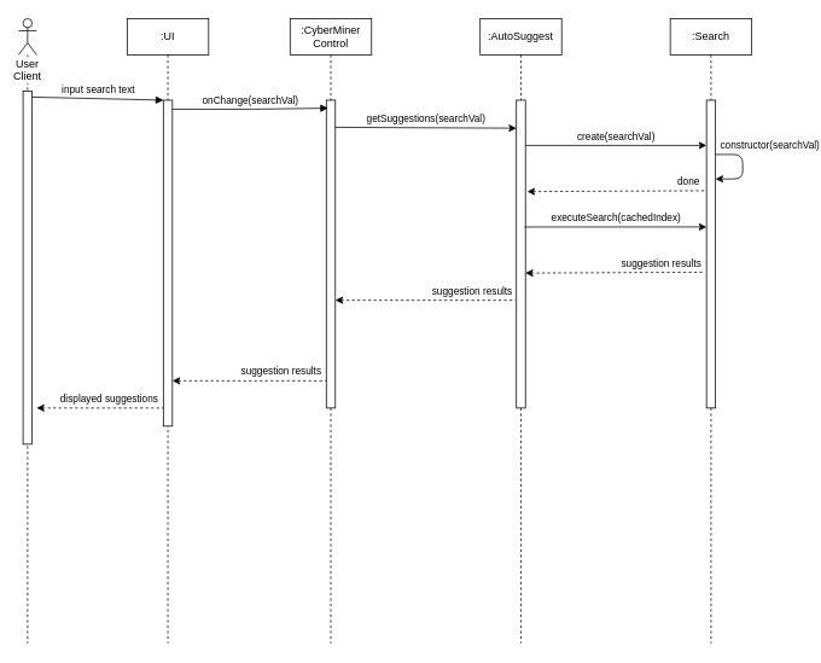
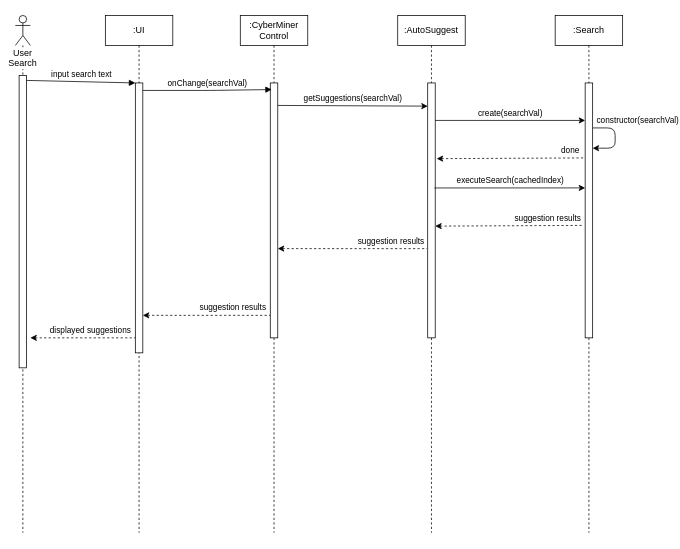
  <mxCell id="0" />
  <mxCell id="1" parent="0" />
  <mxCell id="2" value=":UI" style="shape=umlLifeline;perimeter=lifelinePerimeter;whiteSpace=wrap;html=1;container=1;collapsible=0;recursiveResize=0;outlineConnect=0;" parent="1" vertex="1"><mxGeometry x="140" y="20" width="90" height="690" as="geometry" /></mxCell>
  <mxCell id="3" value="" style="html=1;points=[];perimeter=orthogonalPerimeter;" parent="2" vertex="1"><mxGeometry x="40" y="90" width="10" height="360" as="geometry" /></mxCell>
- <mxCell id="4" value="User Client" style="shape=umlLifeline;participant=umlActor;perimeter=lifelinePerimeter;whiteSpace=wrap;html=1;container=1;collapsible=0;recursiveResize=0;verticalAlign=top;spacingTop=36;labelBackgroundColor=#ffffff;outlineConnect=0;" parent="1" vertex="1"><mxGeometry x="20" y="20" width="20" height="690" as="geometry" /></mxCell>
+ <mxCell id="4" value="User Search" style="shape=umlLifeline;participant=umlActor;perimeter=lifelinePerimeter;whiteSpace=wrap;html=1;container=1;collapsible=0;recursiveResize=0;verticalAlign=top;spacingTop=36;labelBackgroundColor=#ffffff;outlineConnect=0;" parent="1" vertex="1"><mxGeometry x="20" y="20" width="20" height="690" as="geometry" /></mxCell>
  <mxCell id="5" value="" style="html=1;points=[];perimeter=orthogonalPerimeter;" parent="4" vertex="1"><mxGeometry x="5" y="80" width="10" height="390" as="geometry" /></mxCell>
  <mxCell id="6" value="input search text" style="html=1;verticalAlign=bottom;endArrow=block;exitX=1;exitY=0.017;exitDx=0;exitDy=0;exitPerimeter=0;entryX=0;entryY=0;entryDx=0;entryDy=0;entryPerimeter=0;" parent="1" source="5" target="3" edge="1"><mxGeometry width="80" relative="1" as="geometry"><mxPoint x="50" y="120" as="sourcePoint" /><mxPoint x="170" y="110" as="targetPoint" /></mxGeometry></mxCell>
  <mxCell id="7" value=":CyberMiner Control" style="shape=umlLifeline;perimeter=lifelinePerimeter;whiteSpace=wrap;html=1;container=1;collapsible=0;recursiveResize=0;outlineConnect=0;" parent="1" vertex="1"><mxGeometry x="320" y="20" width="90" height="690" as="geometry" /></mxCell>
  <mxCell id="8" value="" style="html=1;points=[];perimeter=orthogonalPerimeter;" parent="7" vertex="1"><mxGeometry x="40" y="90" width="10" height="340" as="geometry" /></mxCell>
  <mxCell id="9" value="onChange(searchVal)" style="html=1;verticalAlign=bottom;endArrow=block;entryX=0.2;entryY=0.026;entryDx=0;entryDy=0;entryPerimeter=0;" parent="1" source="3" target="8" edge="1"><mxGeometry width="80" relative="1" as="geometry"><mxPoint x="200" y="119.86" as="sourcePoint" /><mxPoint x="320" y="120" as="targetPoint" /><Array as="points"><mxPoint x="280" y="120" /></Array></mxGeometry></mxCell>
  <mxCell id="10" value=":AutoSuggest" style="shape=umlLifeline;perimeter=lifelinePerimeter;whiteSpace=wrap;html=1;container=1;collapsible=0;recursiveResize=0;outlineConnect=0;" vertex="1" parent="1"><mxGeometry x="530" y="20" width="90" height="690" as="geometry" /></mxCell>
  <mxCell id="11" value="" style="html=1;points=[];perimeter=orthogonalPerimeter;" vertex="1" parent="10"><mxGeometry x="40" y="90" width="10" height="340" as="geometry" /></mxCell>
  <mxCell id="12" value="getSuggestions(searchVal)" style="endArrow=classic;html=1;entryX=0;entryY=0.091;entryDx=0;entryDy=0;entryPerimeter=0;" edge="1" parent="1" target="11"><mxGeometry x="-0.001" y="10" width="50" height="50" relative="1" as="geometry"><mxPoint x="370" y="140" as="sourcePoint" /><mxPoint x="420" y="90" as="targetPoint" /><mxPoint as="offset" /></mxGeometry></mxCell>
  <mxCell id="13" value="create(searchVal)" style="endArrow=classic;html=1;" edge="1" parent="1"><mxGeometry y="10" width="50" height="50" relative="1" as="geometry"><mxPoint x="580" y="160" as="sourcePoint" /><mxPoint x="780" y="160" as="targetPoint" /><mxPoint as="offset" /></mxGeometry></mxCell>
  <mxCell id="14" value=":Search" style="shape=umlLifeline;perimeter=lifelinePerimeter;whiteSpace=wrap;html=1;container=1;collapsible=0;recursiveResize=0;outlineConnect=0;" vertex="1" parent="1"><mxGeometry x="740" y="20" width="90" height="690" as="geometry" /></mxCell>
  <mxCell id="15" value="" style="html=1;points=[];perimeter=orthogonalPerimeter;" vertex="1" parent="14"><mxGeometry x="40" y="90" width="10" height="340" as="geometry" /></mxCell>
  <mxCell id="16" value="constructor(searchVal)" style="endArrow=classic;html=1;entryX=1;entryY=0.256;entryDx=0;entryDy=0;entryPerimeter=0;" edge="1" parent="1" target="15"><mxGeometry x="-0.31" y="32" width="50" height="50" relative="1" as="geometry"><mxPoint x="790" y="170" as="sourcePoint" /><mxPoint x="820" y="220" as="targetPoint" /><mxPoint x="-2" y="-10" as="offset" /><Array as="points"><mxPoint x="820" y="170" /><mxPoint x="820" y="197" /></Array></mxGeometry></mxCell>
  <mxCell id="17" value="done" style="endArrow=none;dashed=1;html=1;exitX=1.2;exitY=0.297;exitDx=0;exitDy=0;exitPerimeter=0;startArrow=classic;startFill=1;" edge="1" parent="1" source="11"><mxGeometry x="0.798" y="10" width="50" height="50" relative="1" as="geometry"><mxPoint x="730" y="260" as="sourcePoint" /><mxPoint x="780" y="210" as="targetPoint" /><mxPoint as="offset" /></mxGeometry></mxCell>
  <mxCell id="18" value="executeSearch(cachedIndex)" style="endArrow=classic;html=1;exitX=0.9;exitY=0.412;exitDx=0;exitDy=0;exitPerimeter=0;" edge="1" parent="1" source="11"><mxGeometry y="10" width="50" height="50" relative="1" as="geometry"><mxPoint x="585" y="250" as="sourcePoint" /><mxPoint x="780" y="250" as="targetPoint" /><mxPoint as="offset" /></mxGeometry></mxCell>
  <mxCell id="19" value="suggestion results" style="endArrow=none;dashed=1;html=1;exitX=1.2;exitY=0.297;exitDx=0;exitDy=0;exitPerimeter=0;startArrow=classic;startFill=1;" edge="1" parent="1"><mxGeometry x="0.516" y="10" width="50" height="50" relative="1" as="geometry"><mxPoint x="580" y="300.98" as="sourcePoint" /><mxPoint x="778" y="300" as="targetPoint" /><mxPoint as="offset" /></mxGeometry></mxCell>
  <mxCell id="20" value="suggestion results" style="endArrow=none;dashed=1;html=1;exitX=1.2;exitY=0.297;exitDx=0;exitDy=0;exitPerimeter=0;startArrow=classic;startFill=1;entryX=-0.1;entryY=0.65;entryDx=0;entryDy=0;entryPerimeter=0;" edge="1" parent="1" target="11"><mxGeometry x="0.516" y="10" width="50" height="50" relative="1" as="geometry"><mxPoint x="370" y="330.98" as="sourcePoint" /><mxPoint x="530" y="330" as="targetPoint" /><mxPoint as="offset" /></mxGeometry></mxCell>
  <mxCell id="21" value="suggestion results" style="endArrow=none;dashed=1;html=1;exitX=1.2;exitY=0.297;exitDx=0;exitDy=0;exitPerimeter=0;startArrow=classic;startFill=1;" edge="1" parent="1"><mxGeometry x="0.412" y="10" width="50" height="50" relative="1" as="geometry"><mxPoint x="190" y="419.98" as="sourcePoint" /><mxPoint x="360" y="420" as="targetPoint" /><mxPoint as="offset" /></mxGeometry></mxCell>
  <mxCell id="22" value="displayed suggestions" style="endArrow=none;dashed=1;html=1;startArrow=classic;startFill=1;" edge="1" parent="1"><mxGeometry x="0.143" y="10" width="50" height="50" relative="1" as="geometry"><mxPoint x="40" y="450" as="sourcePoint" /><mxPoint x="180" y="450" as="targetPoint" /><mxPoint as="offset" /></mxGeometry></mxCell>
